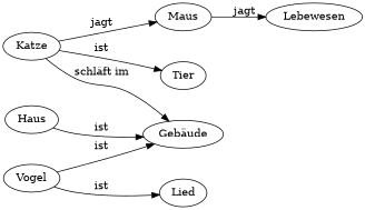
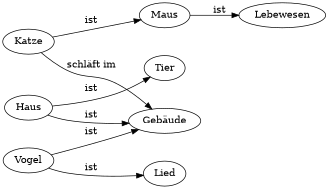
  digraph {
    rankdir=LR
    Katze
    Tier
    Maus
    "Gebäude"
    Lebewesen
    Haus
    Vogel
    Lied
-   Katze -> Tier [label=ist]
-   Katze -> Maus [label=jagt]
+   Haus -> Tier [label=ist]
+   Katze -> Maus [label=ist]
    Katze -> "Gebäude" [label="schläft im"]
-   Maus -> Lebewesen [label=jagt]
+   Maus -> Lebewesen [label=ist]
    Haus -> "Gebäude" [label=ist]
    Vogel -> "Gebäude" [label=ist]
    Vogel -> Lied [label=ist]
  }
